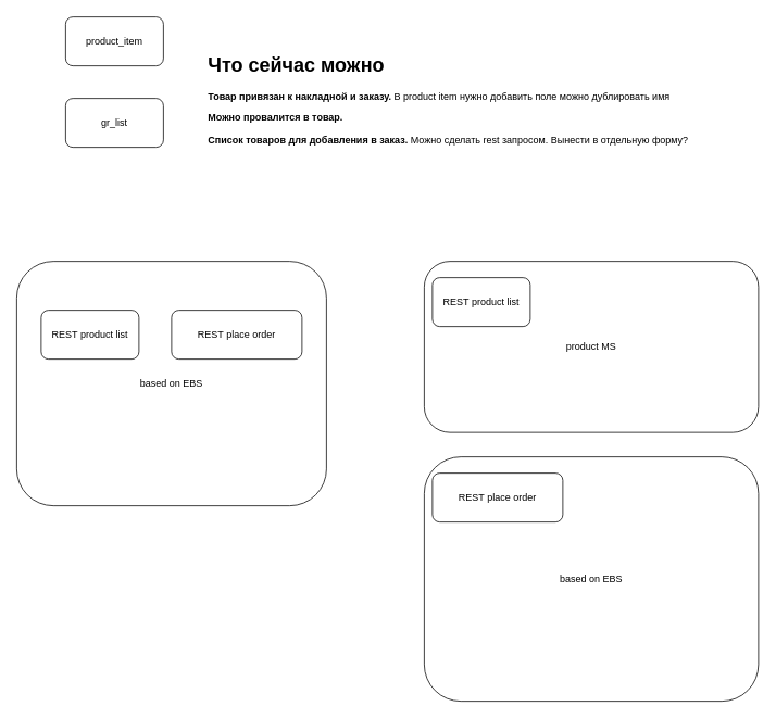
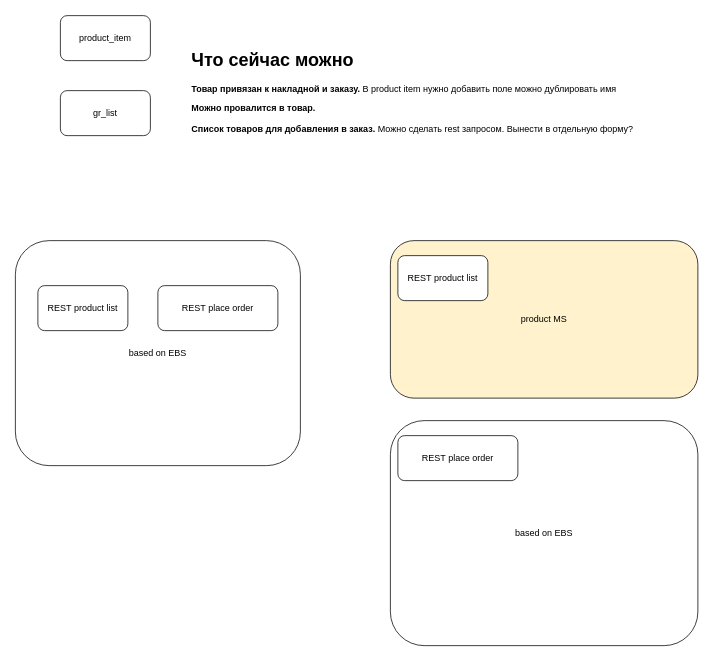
  <mxCell id="0" />
  <mxCell id="1" parent="0" />
  <mxCell id="2" value="product_item" style="rounded=1;whiteSpace=wrap;html=1;" vertex="1" parent="1"><mxGeometry x="80" y="20" width="120" height="60" as="geometry" /></mxCell>
  <mxCell id="3" value="gr_list" style="whiteSpace=wrap;html=1;rounded=1;" vertex="1" parent="1"><mxGeometry x="80" y="120" width="120" height="60" as="geometry" /></mxCell>
  <mxCell id="4" value="&lt;h1&gt;Что сейчас можно&lt;/h1&gt;&lt;p&gt;&lt;b&gt;Товар привязан к накладной и заказу.&lt;/b&gt; В product item нужно добавить поле можно дублировать имя&lt;/p&gt;&lt;p&gt;&lt;b&gt;Можно провалится в товар.&amp;nbsp;&lt;/b&gt;&lt;/p&gt;&lt;p&gt;&lt;b&gt;Список товаров для добавления в заказ. &lt;/b&gt;Можно сделать rest запросом. Вынести в отдельную форму?&lt;/p&gt;" style="text;html=1;strokeColor=none;fillColor=none;spacing=5;spacingTop=-20;whiteSpace=wrap;overflow=hidden;rounded=0;" vertex="1" parent="1"><mxGeometry x="250" y="60" width="650" height="240" as="geometry" /></mxCell>
  <mxCell id="5" value="based on EBS" style="rounded=1;whiteSpace=wrap;html=1;" vertex="1" parent="1"><mxGeometry x="20" y="320" width="380" height="300" as="geometry" /></mxCell>
  <mxCell id="6" value="REST product list" style="whiteSpace=wrap;html=1;rounded=1;" vertex="1" parent="1"><mxGeometry x="50" y="380" width="120" height="60" as="geometry" /></mxCell>
  <mxCell id="7" value="REST place order" style="whiteSpace=wrap;html=1;rounded=1;" vertex="1" parent="1"><mxGeometry x="210" y="380" width="160" height="60" as="geometry" /></mxCell>
- <mxCell id="8" value="product MS" style="rounded=1;whiteSpace=wrap;html=1;" vertex="1" parent="1"><mxGeometry x="520" y="320" width="410" height="210" as="geometry" /></mxCell>
+ <mxCell id="8" value="product MS" style="rounded=1;whiteSpace=wrap;html=1;fillColor=#fff2cc;" vertex="1" parent="1"><mxGeometry x="520" y="320" width="410" height="210" as="geometry" /></mxCell>
  <mxCell id="9" value="based on EBS" style="rounded=1;whiteSpace=wrap;html=1;" vertex="1" parent="1"><mxGeometry x="520" y="560" width="410" height="300" as="geometry" /></mxCell>
  <mxCell id="10" value="REST product list" style="whiteSpace=wrap;html=1;rounded=1;" vertex="1" parent="1"><mxGeometry x="530" y="340" width="120" height="60" as="geometry" /></mxCell>
  <mxCell id="11" value="REST place order" style="whiteSpace=wrap;html=1;rounded=1;" vertex="1" parent="1"><mxGeometry x="530" y="580" width="160" height="60" as="geometry" /></mxCell>
